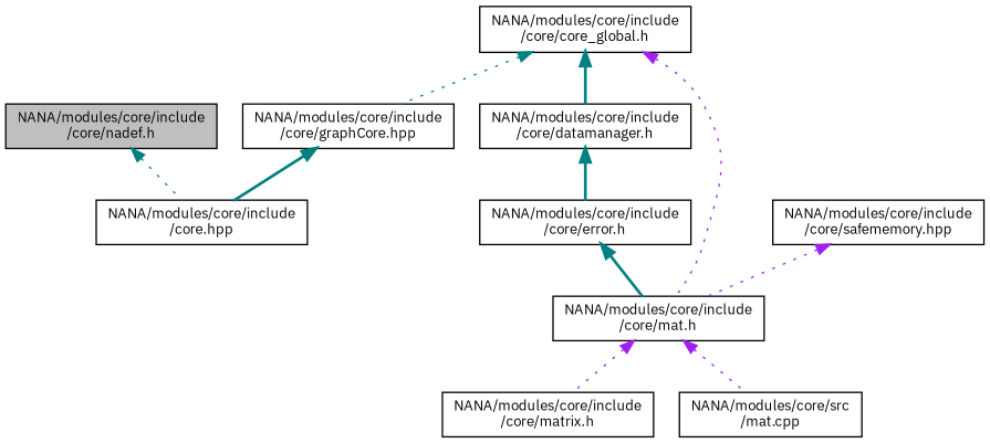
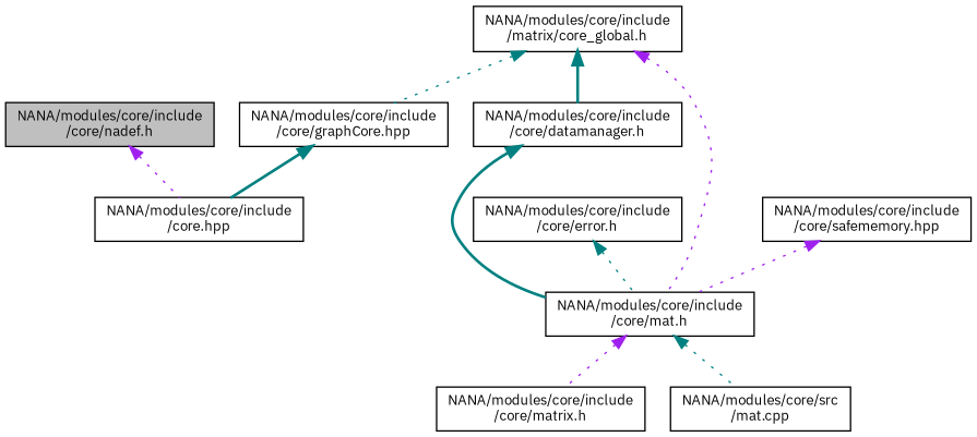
  digraph {
    fontname="IBM Plex Sans"
    node [color=black fillcolor=white fontname="IBM Plex Sans" fontsize=10 shape=record style=filled]
    edge [color=purple dir=back fontname="IBM Plex Sans" fontsize=10 labelfontname=Helvetica labelfontsize=10 style=dotted]
    n1 [fillcolor=grey75 fontcolor=black height=0.2 label="NANA/modules/core/include\l/core/nadef.h" width=0.4]
    n2 [height=0.2 label="NANA/modules/core/include\l/core.hpp" width=0.4]
-   n3 [height=0.2 label="NANA/modules/core/include\l/core/core_global.h" width=0.4]
+   n3 [height=0.2 label="NANA/modules/core/include\l/matrix/core_global.h" width=0.4]
    n4 [height=0.2 label="NANA/modules/core/include\l/core/datamanager.h" width=0.4]
    n5 [height=0.2 label="NANA/modules/core/include\l/core/mat.h" width=0.4]
    n6 [height=0.2 label="NANA/modules/core/include\l/core/graphCore.hpp" width=0.4]
    n7 [height=0.2 label="NANA/modules/core/include\l/core/matrix.h" width=0.4]
    n8 [height=0.2 label="NANA/modules/core/src\l/mat.cpp" width=0.4]
    n9 [height=0.2 label="NANA/modules/core/include\l/core/error.h" width=0.4]
    n10 [height=0.2 label="NANA/modules/core/include\l/core/safememory.hpp" width=0.4]
-   n1 -> n2 [color=teal]
+   n1 -> n2
    n3 -> n4 [color=teal style=bold]
    n3 -> n5
    n3 -> n6 [color=teal]
-   n4 -> n9 [color=teal style=bold]
+   n4 -> n5 [color=teal style=bold]
    n5 -> n7
-   n5 -> n8
+   n5 -> n8 [color=teal]
    n6 -> n2 [color=teal style=bold]
-   n9 -> n5 [color=teal style=bold]
+   n9 -> n5 [color=teal]
    n10 -> n5
  }
